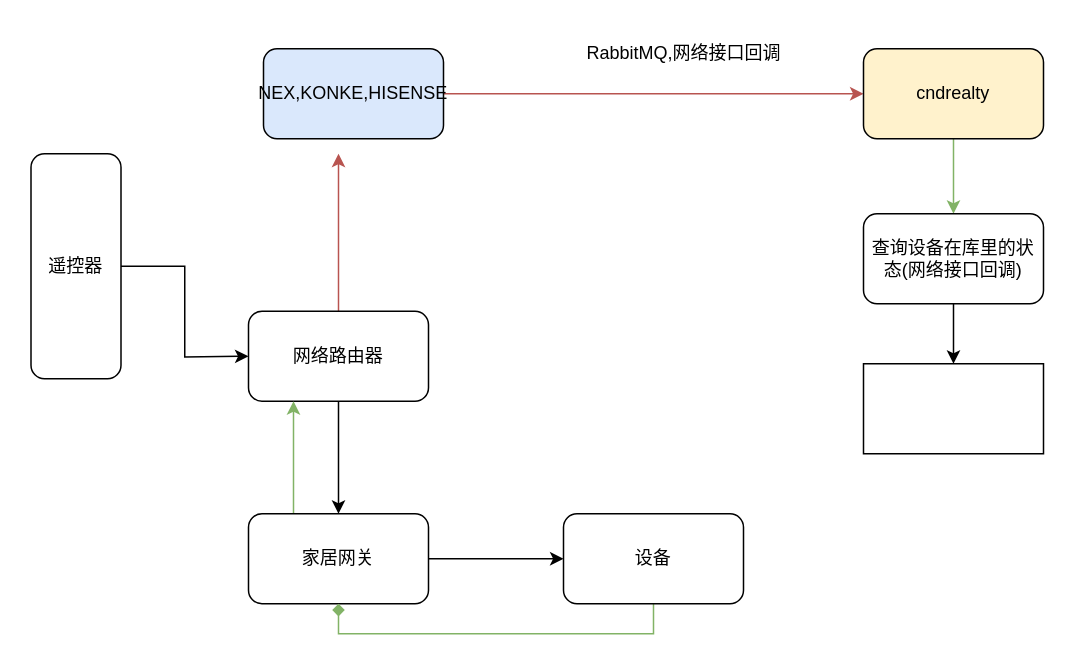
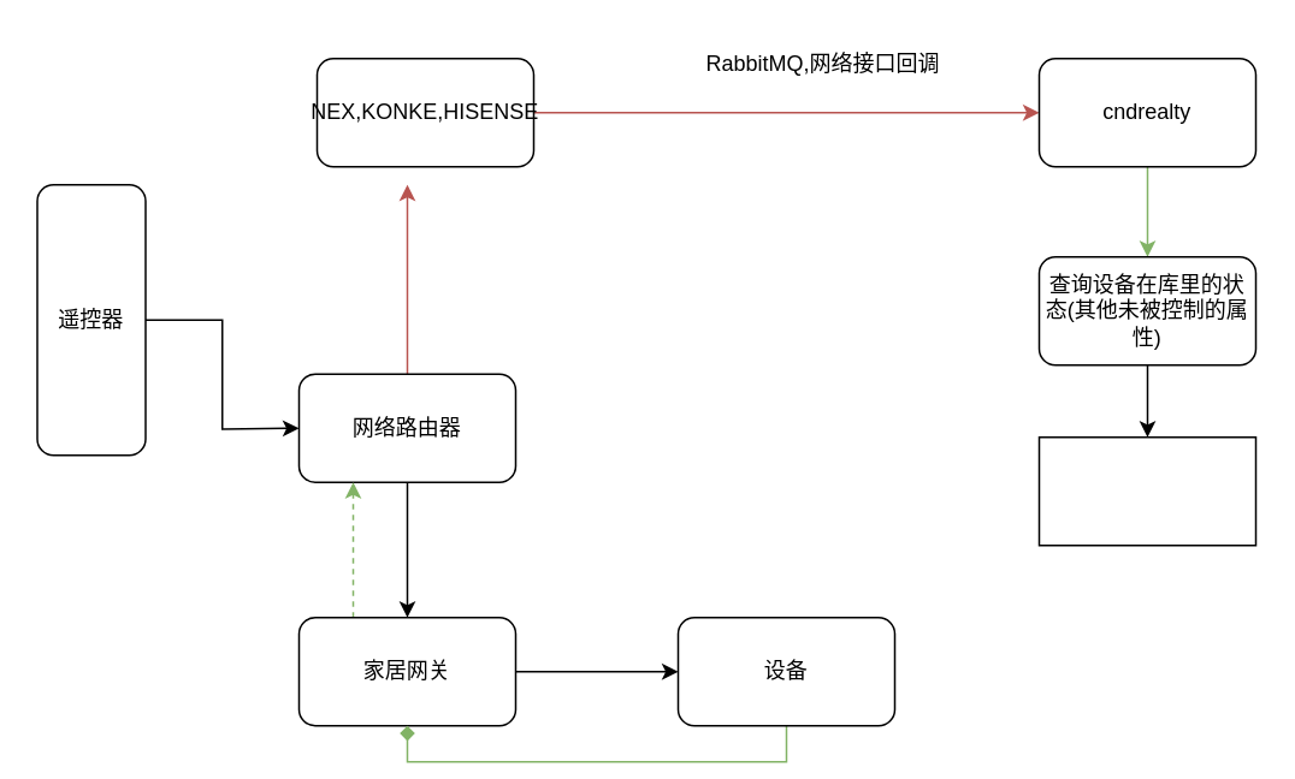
  <mxCell id="0" />
  <mxCell id="1" parent="0" />
  <mxCell id="2" style="edgeStyle=orthogonalEdgeStyle;rounded=0;orthogonalLoop=1;jettySize=auto;html=1;exitX=1;exitY=0.5;exitDx=0;exitDy=0;" edge="1" parent="1" source="3"><mxGeometry relative="1" as="geometry"><mxPoint x="165" y="237" as="targetPoint" /></mxGeometry></mxCell>
  <mxCell id="3" value="遥控器" style="rounded=1;whiteSpace=wrap;html=1;" vertex="1" parent="1"><mxGeometry x="20" y="102" width="60" height="150" as="geometry" /></mxCell>
  <mxCell id="4" style="edgeStyle=orthogonalEdgeStyle;rounded=0;orthogonalLoop=1;jettySize=auto;html=1;exitX=0.5;exitY=1;exitDx=0;exitDy=0;" edge="1" parent="1" source="6"><mxGeometry relative="1" as="geometry"><mxPoint x="225" y="342" as="targetPoint" /></mxGeometry></mxCell>
  <mxCell id="5" style="edgeStyle=orthogonalEdgeStyle;rounded=0;orthogonalLoop=1;jettySize=auto;html=1;exitX=0.5;exitY=0;exitDx=0;exitDy=0;fillColor=#f8cecc;strokeColor=#b85450;" edge="1" parent="1" source="6"><mxGeometry relative="1" as="geometry"><mxPoint x="225" y="102" as="targetPoint" /></mxGeometry></mxCell>
  <mxCell id="6" value="网络路由器" style="rounded=1;whiteSpace=wrap;html=1;" vertex="1" parent="1"><mxGeometry x="165" y="207" width="120" height="60" as="geometry" /></mxCell>
  <mxCell id="7" style="edgeStyle=orthogonalEdgeStyle;rounded=0;orthogonalLoop=1;jettySize=auto;html=1;exitX=1;exitY=0.5;exitDx=0;exitDy=0;" edge="1" parent="1" source="9"><mxGeometry relative="1" as="geometry"><mxPoint x="375" y="372" as="targetPoint" /></mxGeometry></mxCell>
- <mxCell id="8" style="edgeStyle=orthogonalEdgeStyle;rounded=0;orthogonalLoop=1;jettySize=auto;html=1;exitX=0.25;exitY=0;exitDx=0;exitDy=0;entryX=0.25;entryY=1;entryDx=0;entryDy=0;fillColor=#d5e8d4;strokeColor=#82b366;" edge="1" parent="1" source="9" target="6"><mxGeometry relative="1" as="geometry" /></mxCell>
+ <mxCell id="8" style="edgeStyle=orthogonalEdgeStyle;rounded=0;orthogonalLoop=1;jettySize=auto;html=1;exitX=0.25;exitY=0;exitDx=0;exitDy=0;entryX=0.25;entryY=1;entryDx=0;entryDy=0;fillColor=#d5e8d4;strokeColor=#82b366;dashed=1;" edge="1" parent="1" source="9" target="6"><mxGeometry relative="1" as="geometry" /></mxCell>
  <mxCell id="9" value="家居网关" style="rounded=1;whiteSpace=wrap;html=1;" vertex="1" parent="1"><mxGeometry x="165" y="342" width="120" height="60" as="geometry" /></mxCell>
  <mxCell id="10" style="edgeStyle=orthogonalEdgeStyle;rounded=0;orthogonalLoop=1;jettySize=auto;html=1;exitX=0.5;exitY=1;exitDx=0;exitDy=0;entryX=0.5;entryY=1;entryDx=0;entryDy=0;fillColor=#d5e8d4;strokeColor=#82b366;endArrow=diamond;" edge="1" parent="1" source="11" target="9"><mxGeometry relative="1" as="geometry" /></mxCell>
  <mxCell id="11" value="设备" style="rounded=1;whiteSpace=wrap;html=1;" vertex="1" parent="1"><mxGeometry x="375" y="342" width="120" height="60" as="geometry" /></mxCell>
  <mxCell id="12" style="edgeStyle=orthogonalEdgeStyle;rounded=0;orthogonalLoop=1;jettySize=auto;html=1;exitX=1;exitY=0.5;exitDx=0;exitDy=0;fillColor=#f8cecc;strokeColor=#b85450;" edge="1" parent="1" source="13"><mxGeometry relative="1" as="geometry"><mxPoint x="575" y="62" as="targetPoint" /></mxGeometry></mxCell>
- <mxCell id="13" value="NEX,KONKE,HISENSE" style="rounded=1;whiteSpace=wrap;html=1;fillColor=#dae8fc;" vertex="1" parent="1"><mxGeometry x="175" y="32" width="120" height="60" as="geometry" /></mxCell>
+ <mxCell id="13" value="NEX,KONKE,HISENSE" style="rounded=1;whiteSpace=wrap;html=1;" vertex="1" parent="1"><mxGeometry x="175" y="32" width="120" height="60" as="geometry" /></mxCell>
  <mxCell id="14" value="RabbitMQ,网络接口回调" style="text;html=1;align=center;verticalAlign=middle;resizable=0;points=[];autosize=1;strokeColor=none;fillColor=none;" vertex="1" parent="1"><mxGeometry x="380" y="20" width="150" height="30" as="geometry" /></mxCell>
  <mxCell id="15" style="edgeStyle=orthogonalEdgeStyle;rounded=0;orthogonalLoop=1;jettySize=auto;html=1;exitX=0.5;exitY=1;exitDx=0;exitDy=0;fillColor=#d5e8d4;strokeColor=#82b366;" edge="1" parent="1" source="16"><mxGeometry relative="1" as="geometry"><mxPoint x="635" y="142" as="targetPoint" /></mxGeometry></mxCell>
- <mxCell id="16" value="cndrealty" style="rounded=1;whiteSpace=wrap;html=1;fillColor=#fff2cc;" vertex="1" parent="1"><mxGeometry x="575" y="32" width="120" height="60" as="geometry" /></mxCell>
+ <mxCell id="16" value="cndrealty" style="rounded=1;whiteSpace=wrap;html=1;" vertex="1" parent="1"><mxGeometry x="575" y="32" width="120" height="60" as="geometry" /></mxCell>
  <mxCell id="17" style="edgeStyle=orthogonalEdgeStyle;rounded=0;orthogonalLoop=1;jettySize=auto;html=1;exitX=0.5;exitY=1;exitDx=0;exitDy=0;" edge="1" parent="1" source="18"><mxGeometry relative="1" as="geometry"><mxPoint x="635" y="242" as="targetPoint" /><Array as="points"><mxPoint x="635" y="232" /><mxPoint x="635" y="232" /></Array></mxGeometry></mxCell>
- <mxCell id="18" value="查询设备在库里的状态(网络接口回调)" style="rounded=1;whiteSpace=wrap;html=1;" vertex="1" parent="1"><mxGeometry x="575" y="142" width="120" height="60" as="geometry" /></mxCell>
+ <mxCell id="18" value="查询设备在库里的状态(其他未被控制的属性)" style="rounded=1;whiteSpace=wrap;html=1;" vertex="1" parent="1"><mxGeometry x="575" y="142" width="120" height="60" as="geometry" /></mxCell>
  <mxCell id="19" value="" style="rounded=0;whiteSpace=wrap;html=1;" vertex="1" parent="1"><mxGeometry x="575" y="242" width="120" height="60" as="geometry" /></mxCell>
